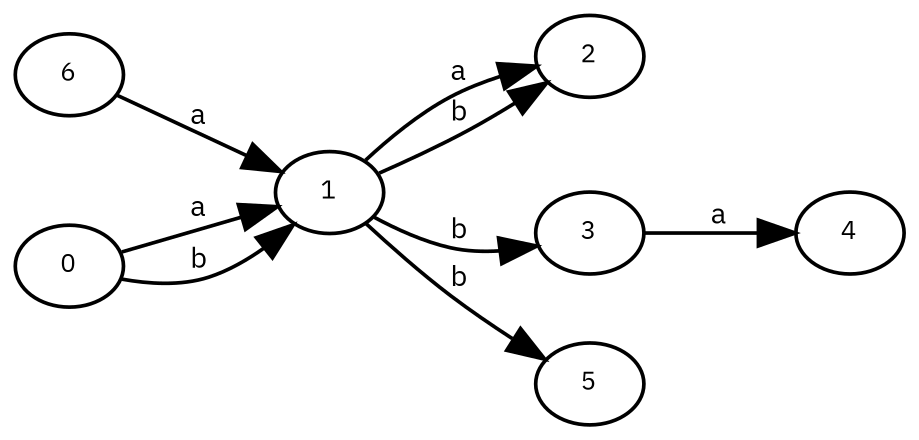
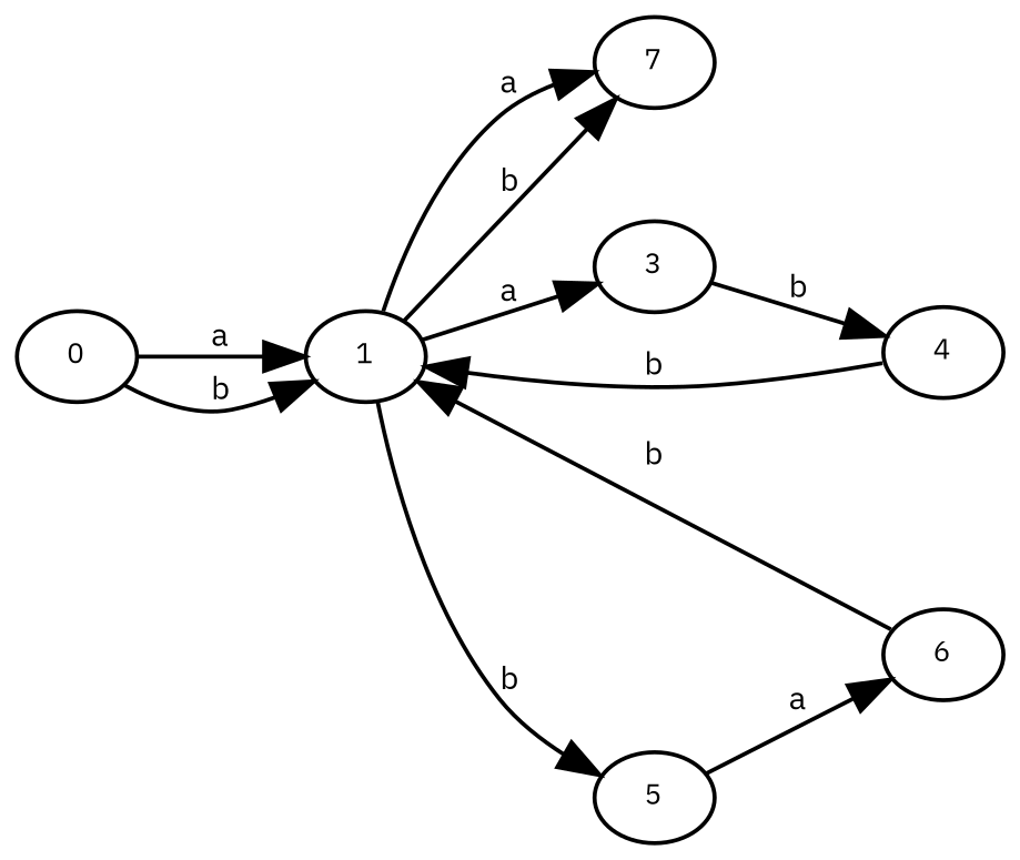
  digraph {
    fontname="IBM Plex Sans"
    rankdir=LR
    node [fontname="IBM Plex Sans" fontsize=7]
    edge [fontname="IBM Plex Sans" fontsize=8]
    n1 [height=.01 label=1 width=.01]
-   n2 [height=.01 label=2 width=.01]
+   n2 [height=.01 label=7 width=.01]
    n3 [height=.01 label=3 width=.01]
    n4 [height=.01 label=5 width=.01]
    n5 [height=.01 label=4 width=.01]
    n6 [height=.01 label=6 width=.01]
    n7 [height=.01 label=0 width=.01]
    n1 -> n2 [label=a]
    n1 -> n2 [label=b]
-   n1 -> n3 [label=b]
+   n1 -> n3 [label=a]
    n1 -> n4 [label=b]
-   n3 -> n5 [label=a]
-   n6 -> n1 [label=a]
+   n3 -> n5 [label=b]
+   n4 -> n6 [label=a]
+   n5 -> n1 [label=b]
+   n6 -> n1 [label=b]
    n7 -> n1 [label=a]
    n7 -> n1 [label=b]
  }
